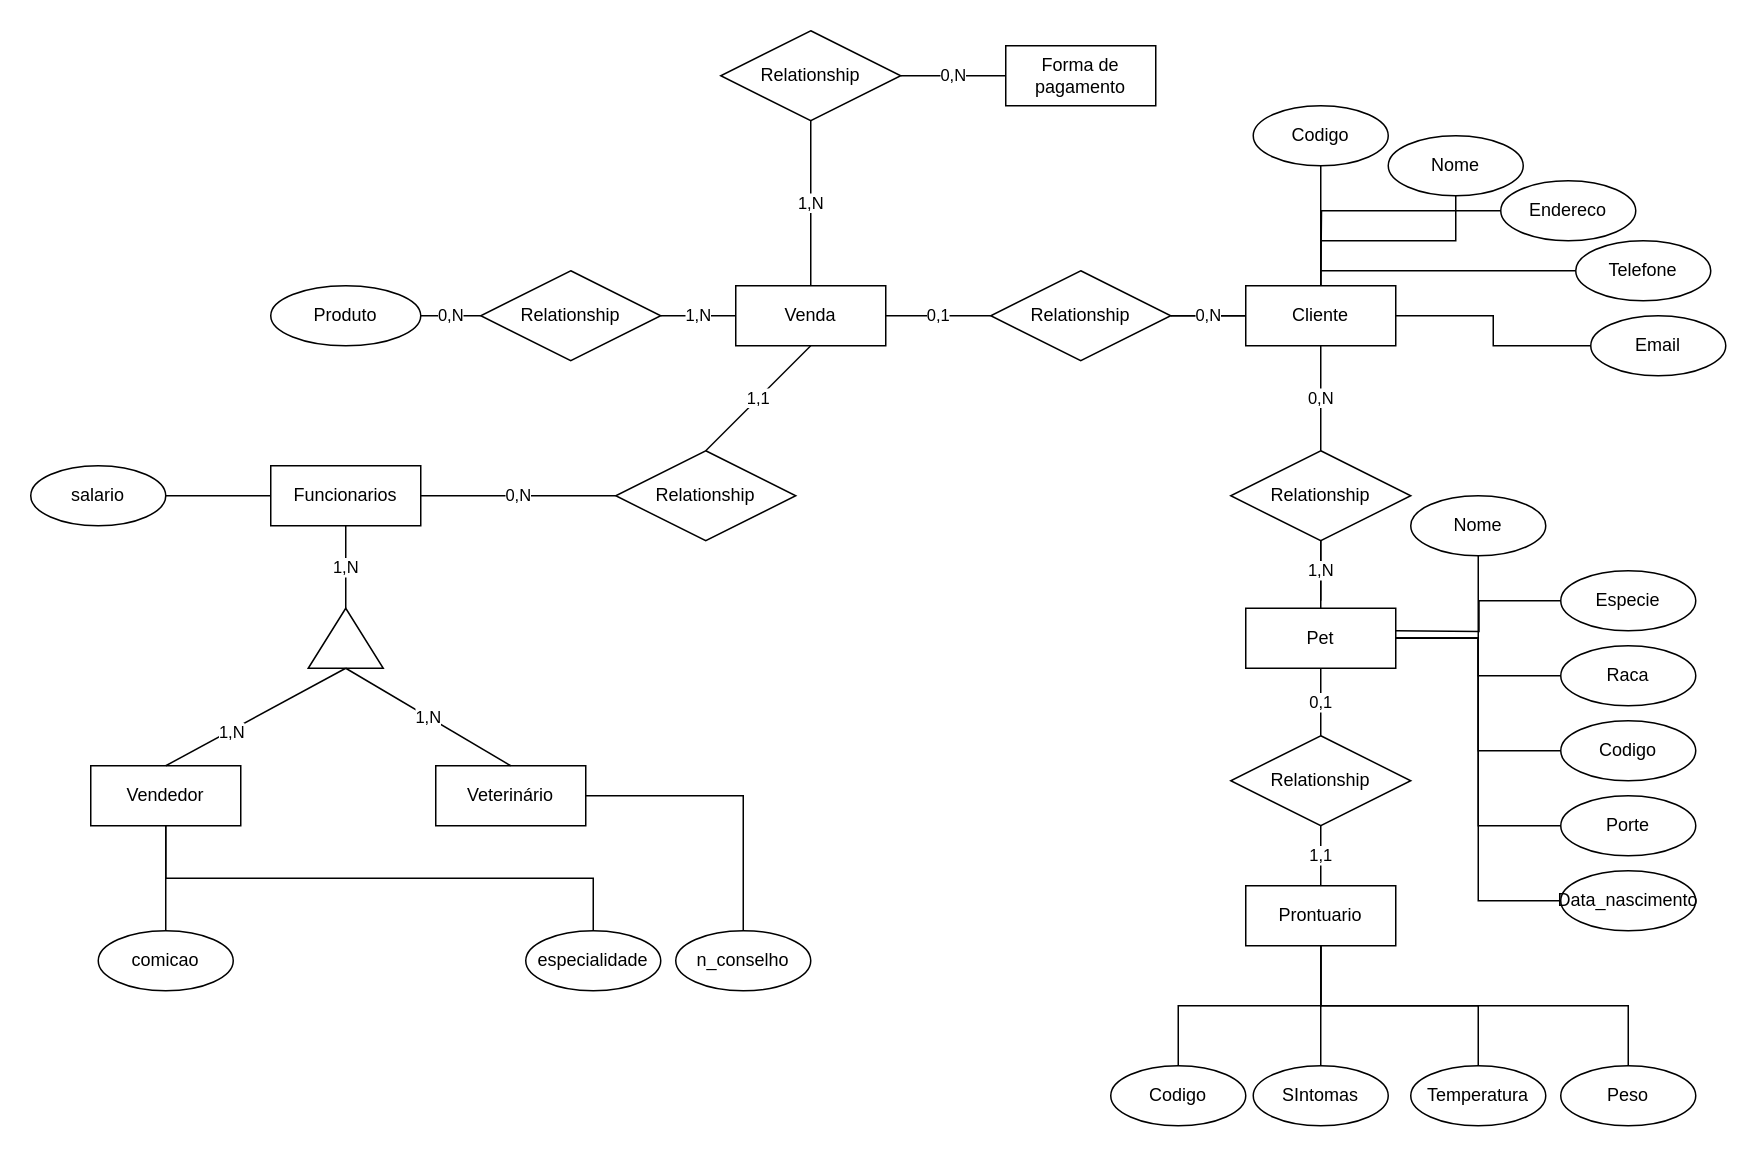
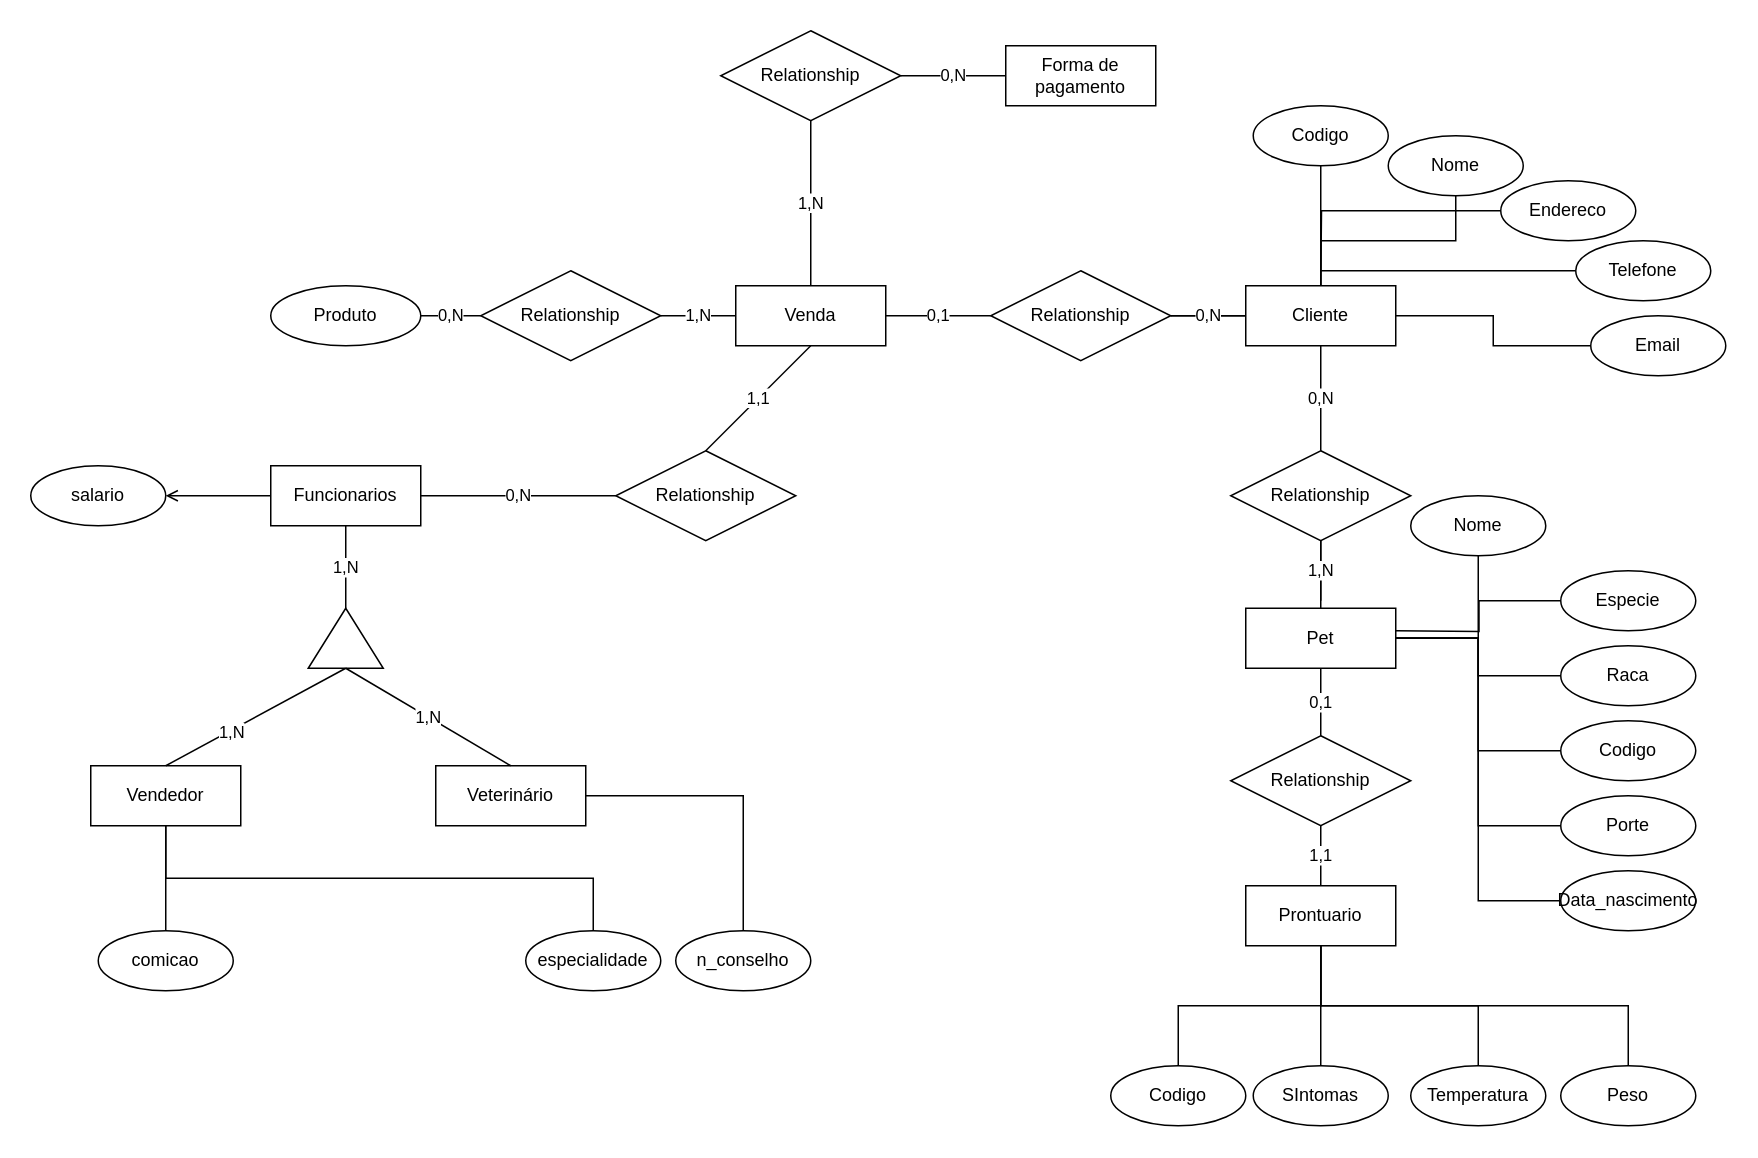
  <mxCell id="0" />
  <mxCell id="1" parent="0" />
  <mxCell id="2" value="Venda" style="whiteSpace=wrap;html=1;align=center;" parent="1" vertex="1"><mxGeometry x="490" y="190" width="100" height="40" as="geometry" /></mxCell>
  <mxCell id="3" value="Produto" style="ellipse;whiteSpace=wrap;html=1;align=center;" parent="1" vertex="1"><mxGeometry x="180" y="190" width="100" height="40" as="geometry" /></mxCell>
- <mxCell id="4" style="edgeStyle=orthogonalEdgeStyle;rounded=0;orthogonalLoop=1;jettySize=auto;html=1;exitX=0;exitY=0.5;exitDx=0;exitDy=0;entryX=1;entryY=0.5;entryDx=0;entryDy=0;endArrow=none;endFill=0;" edge="1" parent="1" source="5" target="71"><mxGeometry relative="1" as="geometry" /></mxCell>
+ <mxCell id="4" style="edgeStyle=orthogonalEdgeStyle;rounded=0;orthogonalLoop=1;jettySize=auto;html=1;exitX=0;exitY=0.5;exitDx=0;exitDy=0;entryX=1;entryY=0.5;entryDx=0;entryDy=0;endArrow=open;endFill=0;" edge="1" parent="1" source="5" target="71"><mxGeometry relative="1" as="geometry" /></mxCell>
  <mxCell id="5" value="Funcionarios" style="whiteSpace=wrap;html=1;align=center;" parent="1" vertex="1"><mxGeometry x="180" y="310" width="100" height="40" as="geometry" /></mxCell>
  <mxCell id="6" value="" style="triangle;whiteSpace=wrap;html=1;rotation=-90;" parent="1" vertex="1"><mxGeometry x="210" y="400" width="40" height="50" as="geometry" /></mxCell>
  <mxCell id="7" style="edgeStyle=orthogonalEdgeStyle;rounded=0;orthogonalLoop=1;jettySize=auto;html=1;exitX=1;exitY=0.5;exitDx=0;exitDy=0;entryX=0.5;entryY=0;entryDx=0;entryDy=0;endArrow=none;endFill=0;" edge="1" parent="1" source="8" target="64"><mxGeometry relative="1" as="geometry" /></mxCell>
  <mxCell id="8" value="Veterinário" style="whiteSpace=wrap;html=1;align=center;" parent="1" vertex="1"><mxGeometry x="290" y="510" width="100" height="40" as="geometry" /></mxCell>
  <mxCell id="9" value="Vendedor" style="whiteSpace=wrap;html=1;align=center;" parent="1" vertex="1"><mxGeometry x="60" y="510" width="100" height="40" as="geometry" /></mxCell>
  <mxCell id="10" value="" style="endArrow=none;html=1;rounded=0;exitX=0;exitY=0.5;exitDx=0;exitDy=0;entryX=0.5;entryY=0;entryDx=0;entryDy=0;endFill=0;" parent="1" source="6" target="9" edge="1"><mxGeometry width="50" height="50" relative="1" as="geometry"><mxPoint x="330" y="440" as="sourcePoint" /><mxPoint x="380" y="390" as="targetPoint" /></mxGeometry></mxCell>
  <mxCell id="11" value="1,N" style="edgeLabel;html=1;align=center;verticalAlign=middle;resizable=0;points=[];" parent="10" vertex="1" connectable="0"><mxGeometry x="0.292" y="1" relative="1" as="geometry"><mxPoint as="offset" /></mxGeometry></mxCell>
  <mxCell id="12" value="1,N" style="endArrow=none;html=1;rounded=0;exitX=0;exitY=0.5;exitDx=0;exitDy=0;entryX=0.5;entryY=0;entryDx=0;entryDy=0;strokeColor=default;endFill=0;" parent="1" source="6" target="8" edge="1"><mxGeometry width="50" height="50" relative="1" as="geometry"><mxPoint x="240" y="455" as="sourcePoint" /><mxPoint x="120" y="520" as="targetPoint" /></mxGeometry></mxCell>
  <mxCell id="13" value="1,N" style="endArrow=none;html=1;rounded=0;exitX=0.5;exitY=1;exitDx=0;exitDy=0;entryX=1;entryY=0.5;entryDx=0;entryDy=0;endFill=0;" parent="1" source="5" target="6" edge="1"><mxGeometry width="50" height="50" relative="1" as="geometry"><mxPoint x="330" y="440" as="sourcePoint" /><mxPoint x="380" y="390" as="targetPoint" /></mxGeometry></mxCell>
  <mxCell id="14" value="Relationship" style="shape=rhombus;perimeter=rhombusPerimeter;whiteSpace=wrap;html=1;align=center;" parent="1" vertex="1"><mxGeometry x="320" y="180" width="120" height="60" as="geometry" /></mxCell>
  <mxCell id="15" value="0,N" style="endArrow=none;html=1;rounded=0;exitX=1;exitY=0.5;exitDx=0;exitDy=0;entryX=0;entryY=0.5;entryDx=0;entryDy=0;endFill=0;" parent="1" source="3" target="14" edge="1"><mxGeometry width="50" height="50" relative="1" as="geometry"><mxPoint x="240" y="360" as="sourcePoint" /><mxPoint x="240" y="415" as="targetPoint" /></mxGeometry></mxCell>
  <mxCell id="16" value="1,N" style="endArrow=none;html=1;rounded=0;exitX=1;exitY=0.5;exitDx=0;exitDy=0;entryX=0;entryY=0.5;entryDx=0;entryDy=0;endFill=0;" parent="1" source="14" target="2" edge="1"><mxGeometry width="50" height="50" relative="1" as="geometry"><mxPoint x="300" y="230" as="sourcePoint" /><mxPoint x="340" y="230" as="targetPoint" /></mxGeometry></mxCell>
  <mxCell id="17" value="Cliente" style="whiteSpace=wrap;html=1;align=center;" parent="1" vertex="1"><mxGeometry x="830" y="190" width="100" height="40" as="geometry" /></mxCell>
  <mxCell id="18" value="" style="edgeStyle=orthogonalEdgeStyle;rounded=0;orthogonalLoop=1;jettySize=auto;html=1;endArrow=none;endFill=0;strokeColor=default;" parent="1" source="19" target="17" edge="1"><mxGeometry relative="1" as="geometry" /></mxCell>
  <mxCell id="19" value="Relationship" style="shape=rhombus;perimeter=rhombusPerimeter;whiteSpace=wrap;html=1;align=center;" parent="1" vertex="1"><mxGeometry x="660" y="180" width="120" height="60" as="geometry" /></mxCell>
  <mxCell id="20" value="0,1" style="endArrow=none;html=1;rounded=0;exitX=1;exitY=0.5;exitDx=0;exitDy=0;entryX=0;entryY=0.5;entryDx=0;entryDy=0;endFill=0;" parent="1" source="2" target="19" edge="1"><mxGeometry width="50" height="50" relative="1" as="geometry"><mxPoint x="450" y="220" as="sourcePoint" /><mxPoint x="500" y="220" as="targetPoint" /></mxGeometry></mxCell>
  <mxCell id="21" value="0,N" style="endArrow=none;html=1;rounded=0;exitX=1;exitY=0.5;exitDx=0;exitDy=0;endFill=0;" parent="1" source="19" target="17" edge="1"><mxGeometry width="50" height="50" relative="1" as="geometry"><mxPoint x="600" y="220" as="sourcePoint" /><mxPoint x="670" y="220" as="targetPoint" /></mxGeometry></mxCell>
  <mxCell id="22" value="Relationship" style="shape=rhombus;perimeter=rhombusPerimeter;whiteSpace=wrap;html=1;align=center;" parent="1" vertex="1"><mxGeometry x="820" y="300" width="120" height="60" as="geometry" /></mxCell>
  <mxCell id="23" value="0,N" style="endArrow=none;html=1;rounded=0;exitX=0.5;exitY=1;exitDx=0;exitDy=0;endFill=0;entryX=0.5;entryY=0;entryDx=0;entryDy=0;" parent="1" source="17" target="22" edge="1"><mxGeometry width="50" height="50" relative="1" as="geometry"><mxPoint x="790" y="220" as="sourcePoint" /><mxPoint x="840" y="220" as="targetPoint" /></mxGeometry></mxCell>
  <mxCell id="24" value="" style="edgeStyle=orthogonalEdgeStyle;rounded=0;orthogonalLoop=1;jettySize=auto;html=1;endArrow=none;endFill=0;strokeColor=default;" parent="1" source="25" target="22" edge="1"><mxGeometry relative="1" as="geometry" /></mxCell>
  <mxCell id="25" value="Pet" style="whiteSpace=wrap;html=1;align=center;" parent="1" vertex="1"><mxGeometry x="830" y="405" width="100" height="40" as="geometry" /></mxCell>
  <mxCell id="26" value="Relationship" style="shape=rhombus;perimeter=rhombusPerimeter;whiteSpace=wrap;html=1;align=center;" parent="1" vertex="1"><mxGeometry x="820" y="490" width="120" height="60" as="geometry" /></mxCell>
  <mxCell id="27" value="Prontuario" style="whiteSpace=wrap;html=1;align=center;" parent="1" vertex="1"><mxGeometry x="830" y="590" width="100" height="40" as="geometry" /></mxCell>
  <mxCell id="28" value="1,N" style="endArrow=none;html=1;rounded=0;exitX=0.5;exitY=1;exitDx=0;exitDy=0;endFill=0;" parent="1" source="22" edge="1"><mxGeometry width="50" height="50" relative="1" as="geometry"><mxPoint x="890" y="240" as="sourcePoint" /><mxPoint x="880" y="400" as="targetPoint" /></mxGeometry></mxCell>
  <mxCell id="29" value="0,1" style="endArrow=none;html=1;rounded=0;exitX=0.5;exitY=1;exitDx=0;exitDy=0;endFill=0;entryX=0.5;entryY=0;entryDx=0;entryDy=0;" parent="1" source="25" target="26" edge="1"><mxGeometry width="50" height="50" relative="1" as="geometry"><mxPoint x="890" y="370" as="sourcePoint" /><mxPoint x="890" y="410" as="targetPoint" /></mxGeometry></mxCell>
  <mxCell id="30" value="1,1" style="endArrow=none;html=1;rounded=0;exitX=0.5;exitY=1;exitDx=0;exitDy=0;endFill=0;entryX=0.5;entryY=0;entryDx=0;entryDy=0;" parent="1" source="26" target="27" edge="1"><mxGeometry width="50" height="50" relative="1" as="geometry"><mxPoint x="890" y="455" as="sourcePoint" /><mxPoint x="890" y="500" as="targetPoint" /></mxGeometry></mxCell>
  <mxCell id="31" value="Relationship" style="shape=rhombus;perimeter=rhombusPerimeter;whiteSpace=wrap;html=1;align=center;" parent="1" vertex="1"><mxGeometry x="410" y="300" width="120" height="60" as="geometry" /></mxCell>
  <mxCell id="32" value="0,N" style="endArrow=none;html=1;rounded=0;exitX=1;exitY=0.5;exitDx=0;exitDy=0;entryX=0;entryY=0.5;entryDx=0;entryDy=0;endFill=0;" parent="1" source="5" target="31" edge="1"><mxGeometry width="50" height="50" relative="1" as="geometry"><mxPoint x="240" y="360" as="sourcePoint" /><mxPoint x="240" y="415" as="targetPoint" /></mxGeometry></mxCell>
  <mxCell id="33" value="1,1" style="endArrow=none;html=1;rounded=0;exitX=0.5;exitY=1;exitDx=0;exitDy=0;entryX=0.5;entryY=0;entryDx=0;entryDy=0;endFill=0;" parent="1" source="2" target="31" edge="1"><mxGeometry width="50" height="50" relative="1" as="geometry"><mxPoint x="290" y="340" as="sourcePoint" /><mxPoint x="420" y="340" as="targetPoint" /></mxGeometry></mxCell>
  <mxCell id="34" value="Forma de pagamento" style="whiteSpace=wrap;html=1;align=center;" parent="1" vertex="1"><mxGeometry x="670" y="30" width="100" height="40" as="geometry" /></mxCell>
  <mxCell id="35" value="1,N" style="edgeStyle=orthogonalEdgeStyle;rounded=0;orthogonalLoop=1;jettySize=auto;html=1;endArrow=none;endFill=0;strokeColor=default;" parent="1" source="37" target="2" edge="1"><mxGeometry relative="1" as="geometry" /></mxCell>
  <mxCell id="36" value="0,N" style="edgeStyle=orthogonalEdgeStyle;rounded=0;orthogonalLoop=1;jettySize=auto;html=1;endArrow=none;endFill=0;strokeColor=default;" parent="1" source="37" target="34" edge="1"><mxGeometry relative="1" as="geometry" /></mxCell>
  <mxCell id="37" value="Relationship" style="shape=rhombus;perimeter=rhombusPerimeter;whiteSpace=wrap;html=1;align=center;" parent="1" vertex="1"><mxGeometry x="480" y="20" width="120" height="60" as="geometry" /></mxCell>
  <mxCell id="38" style="edgeStyle=orthogonalEdgeStyle;rounded=0;orthogonalLoop=1;jettySize=auto;html=1;exitX=0.5;exitY=1;exitDx=0;exitDy=0;endArrow=none;endFill=0;" edge="1" parent="1" source="39" target="17"><mxGeometry relative="1" as="geometry" /></mxCell>
  <mxCell id="39" value="Codigo" style="ellipse;whiteSpace=wrap;html=1;" vertex="1" parent="1"><mxGeometry x="835" y="70" width="90" height="40" as="geometry" /></mxCell>
  <mxCell id="40" style="edgeStyle=orthogonalEdgeStyle;rounded=0;orthogonalLoop=1;jettySize=auto;html=1;exitX=0.5;exitY=1;exitDx=0;exitDy=0;entryX=0.5;entryY=0;entryDx=0;entryDy=0;endArrow=none;endFill=0;" edge="1" parent="1" source="41" target="17"><mxGeometry relative="1" as="geometry" /></mxCell>
  <mxCell id="41" value="Nome" style="ellipse;whiteSpace=wrap;html=1;" vertex="1" parent="1"><mxGeometry x="925" y="90" width="90" height="40" as="geometry" /></mxCell>
  <mxCell id="42" style="edgeStyle=orthogonalEdgeStyle;rounded=0;orthogonalLoop=1;jettySize=auto;html=1;exitX=0;exitY=0.5;exitDx=0;exitDy=0;endArrow=none;endFill=0;" edge="1" parent="1" source="43"><mxGeometry relative="1" as="geometry"><mxPoint x="880" y="190" as="targetPoint" /></mxGeometry></mxCell>
  <mxCell id="43" value="Endereco" style="ellipse;whiteSpace=wrap;html=1;" vertex="1" parent="1"><mxGeometry x="1000" y="120" width="90" height="40" as="geometry" /></mxCell>
  <mxCell id="44" style="edgeStyle=orthogonalEdgeStyle;rounded=0;orthogonalLoop=1;jettySize=auto;html=1;exitX=0;exitY=0.5;exitDx=0;exitDy=0;endArrow=none;endFill=0;" edge="1" parent="1" source="45"><mxGeometry relative="1" as="geometry"><mxPoint x="880" y="180" as="targetPoint" /></mxGeometry></mxCell>
  <mxCell id="45" value="Telefone" style="ellipse;whiteSpace=wrap;html=1;" vertex="1" parent="1"><mxGeometry x="1050" y="160" width="90" height="40" as="geometry" /></mxCell>
  <mxCell id="46" style="edgeStyle=orthogonalEdgeStyle;rounded=0;orthogonalLoop=1;jettySize=auto;html=1;exitX=0;exitY=0.5;exitDx=0;exitDy=0;entryX=1;entryY=0.5;entryDx=0;entryDy=0;endArrow=none;endFill=0;" edge="1" parent="1" source="47" target="17"><mxGeometry relative="1" as="geometry" /></mxCell>
  <mxCell id="47" value="Email" style="ellipse;whiteSpace=wrap;html=1;" vertex="1" parent="1"><mxGeometry x="1060" y="210" width="90" height="40" as="geometry" /></mxCell>
  <mxCell id="48" style="edgeStyle=orthogonalEdgeStyle;rounded=0;orthogonalLoop=1;jettySize=auto;html=1;exitX=0.5;exitY=1;exitDx=0;exitDy=0;entryX=1;entryY=0.5;entryDx=0;entryDy=0;endArrow=none;endFill=0;" edge="1" parent="1" source="49" target="25"><mxGeometry relative="1" as="geometry" /></mxCell>
  <mxCell id="49" value="Nome" style="ellipse;whiteSpace=wrap;html=1;" vertex="1" parent="1"><mxGeometry x="940" y="330" width="90" height="40" as="geometry" /></mxCell>
  <mxCell id="50" style="edgeStyle=orthogonalEdgeStyle;rounded=0;orthogonalLoop=1;jettySize=auto;html=1;exitX=0;exitY=0.5;exitDx=0;exitDy=0;endArrow=none;endFill=0;" edge="1" parent="1" source="51"><mxGeometry relative="1" as="geometry"><mxPoint x="930" y="420" as="targetPoint" /></mxGeometry></mxCell>
  <mxCell id="51" value="Especie" style="ellipse;whiteSpace=wrap;html=1;" vertex="1" parent="1"><mxGeometry x="1040" y="380" width="90" height="40" as="geometry" /></mxCell>
  <mxCell id="52" value="" style="edgeStyle=orthogonalEdgeStyle;rounded=0;orthogonalLoop=1;jettySize=auto;html=1;endArrow=none;endFill=0;" edge="1" parent="1" source="53" target="25"><mxGeometry relative="1" as="geometry" /></mxCell>
  <mxCell id="53" value="Raca" style="ellipse;whiteSpace=wrap;html=1;" vertex="1" parent="1"><mxGeometry x="1040" y="430" width="90" height="40" as="geometry" /></mxCell>
  <mxCell id="54" style="edgeStyle=orthogonalEdgeStyle;rounded=0;orthogonalLoop=1;jettySize=auto;html=1;exitX=0;exitY=0.5;exitDx=0;exitDy=0;entryX=1;entryY=0.5;entryDx=0;entryDy=0;endArrow=none;endFill=0;" edge="1" parent="1" source="55" target="25"><mxGeometry relative="1" as="geometry" /></mxCell>
  <mxCell id="55" value="Codigo" style="ellipse;whiteSpace=wrap;html=1;" vertex="1" parent="1"><mxGeometry x="1040" y="480" width="90" height="40" as="geometry" /></mxCell>
  <mxCell id="56" style="edgeStyle=orthogonalEdgeStyle;rounded=0;orthogonalLoop=1;jettySize=auto;html=1;exitX=0;exitY=0.5;exitDx=0;exitDy=0;endArrow=none;endFill=0;entryX=1;entryY=0.5;entryDx=0;entryDy=0;" edge="1" parent="1" source="57" target="25"><mxGeometry relative="1" as="geometry"><mxPoint x="1000" y="530" as="targetPoint" /></mxGeometry></mxCell>
  <mxCell id="57" value="Porte" style="ellipse;whiteSpace=wrap;html=1;" vertex="1" parent="1"><mxGeometry x="1040" y="530" width="90" height="40" as="geometry" /></mxCell>
  <mxCell id="58" style="edgeStyle=orthogonalEdgeStyle;rounded=0;orthogonalLoop=1;jettySize=auto;html=1;exitX=0;exitY=0.5;exitDx=0;exitDy=0;entryX=1;entryY=0.5;entryDx=0;entryDy=0;endArrow=none;endFill=0;" edge="1" parent="1" source="59" target="25"><mxGeometry relative="1" as="geometry" /></mxCell>
  <mxCell id="59" value="Data_nascimento" style="ellipse;whiteSpace=wrap;html=1;" vertex="1" parent="1"><mxGeometry x="1040" y="580" width="90" height="40" as="geometry" /></mxCell>
  <mxCell id="60" style="edgeStyle=orthogonalEdgeStyle;rounded=0;orthogonalLoop=1;jettySize=auto;html=1;exitX=0.5;exitY=0;exitDx=0;exitDy=0;entryX=0.5;entryY=1;entryDx=0;entryDy=0;endArrow=none;endFill=0;" edge="1" parent="1" source="61" target="27"><mxGeometry relative="1" as="geometry" /></mxCell>
  <mxCell id="61" value="Codigo" style="ellipse;whiteSpace=wrap;html=1;" vertex="1" parent="1"><mxGeometry x="740" y="710" width="90" height="40" as="geometry" /></mxCell>
  <mxCell id="62" value="" style="edgeStyle=orthogonalEdgeStyle;rounded=0;orthogonalLoop=1;jettySize=auto;html=1;endArrow=none;endFill=0;" edge="1" parent="1" source="63" target="27"><mxGeometry relative="1" as="geometry" /></mxCell>
  <mxCell id="63" value="SIntomas" style="ellipse;whiteSpace=wrap;html=1;" vertex="1" parent="1"><mxGeometry x="835" y="710" width="90" height="40" as="geometry" /></mxCell>
  <mxCell id="64" value="n_conselho" style="ellipse;whiteSpace=wrap;html=1;" vertex="1" parent="1"><mxGeometry x="450" y="620" width="90" height="40" as="geometry" /></mxCell>
  <mxCell id="65" style="edgeStyle=orthogonalEdgeStyle;rounded=0;orthogonalLoop=1;jettySize=auto;html=1;exitX=0.5;exitY=0;exitDx=0;exitDy=0;endArrow=none;endFill=0;" edge="1" parent="1" source="66" target="9"><mxGeometry relative="1" as="geometry" /></mxCell>
  <mxCell id="66" value="especialidade" style="ellipse;whiteSpace=wrap;html=1;" vertex="1" parent="1"><mxGeometry x="350" y="620" width="90" height="40" as="geometry" /></mxCell>
  <mxCell id="67" style="edgeStyle=orthogonalEdgeStyle;rounded=0;orthogonalLoop=1;jettySize=auto;html=1;exitX=0.5;exitY=0;exitDx=0;exitDy=0;endArrow=none;endFill=0;" edge="1" parent="1" source="68" target="27"><mxGeometry relative="1" as="geometry" /></mxCell>
  <mxCell id="68" value="Temperatura" style="ellipse;whiteSpace=wrap;html=1;" vertex="1" parent="1"><mxGeometry x="940" y="710" width="90" height="40" as="geometry" /></mxCell>
  <mxCell id="69" style="edgeStyle=orthogonalEdgeStyle;rounded=0;orthogonalLoop=1;jettySize=auto;html=1;exitX=0.5;exitY=0;exitDx=0;exitDy=0;entryX=0.5;entryY=1;entryDx=0;entryDy=0;endArrow=none;endFill=0;" edge="1" parent="1" source="70" target="27"><mxGeometry relative="1" as="geometry" /></mxCell>
  <mxCell id="70" value="Peso" style="ellipse;whiteSpace=wrap;html=1;" vertex="1" parent="1"><mxGeometry x="1040" y="710" width="90" height="40" as="geometry" /></mxCell>
  <mxCell id="71" value="salario" style="ellipse;whiteSpace=wrap;html=1;" vertex="1" parent="1"><mxGeometry x="20" y="310" width="90" height="40" as="geometry" /></mxCell>
  <mxCell id="72" value="" style="edgeStyle=orthogonalEdgeStyle;rounded=0;orthogonalLoop=1;jettySize=auto;html=1;endArrow=none;endFill=0;" edge="1" parent="1" source="73" target="9"><mxGeometry relative="1" as="geometry" /></mxCell>
  <mxCell id="73" value="comicao" style="ellipse;whiteSpace=wrap;html=1;" vertex="1" parent="1"><mxGeometry x="65" y="620" width="90" height="40" as="geometry" /></mxCell>
